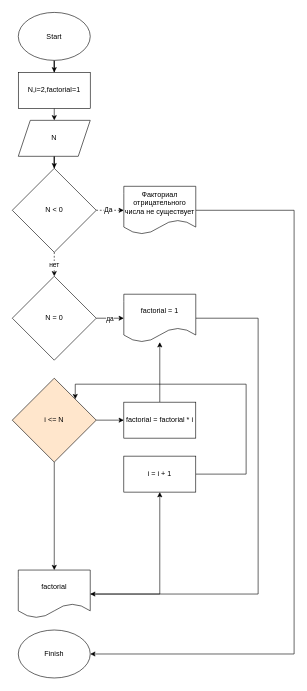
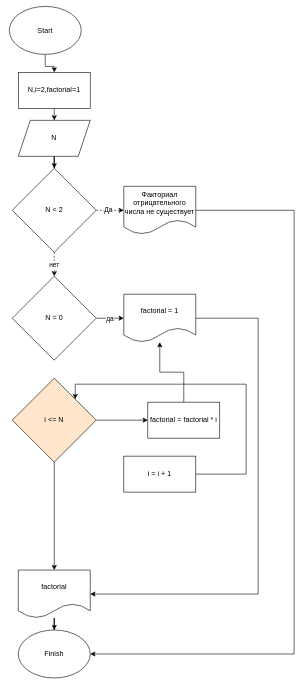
  <mxCell id="0" />
  <mxCell id="1" parent="0" />
  <mxCell id="2" value="" style="edgeStyle=orthogonalEdgeStyle;rounded=0;orthogonalLoop=1;jettySize=auto;html=1;entryX=0.5;entryY=0;entryDx=0;entryDy=0;" edge="1" parent="1" source="3" target="6"><mxGeometry relative="1" as="geometry" /></mxCell>
- <mxCell id="3" value="Start" style="ellipse;whiteSpace=wrap;html=1;" vertex="1" parent="1"><mxGeometry x="30" y="20" width="120" height="80" as="geometry" /></mxCell>
+ <mxCell id="3" value="Start" style="ellipse;whiteSpace=wrap;html=1;" vertex="1" parent="1"><mxGeometry x="15" y="10" width="120" height="80" as="geometry" /></mxCell>
  <mxCell id="4" value="Finish" style="ellipse;whiteSpace=wrap;html=1;" vertex="1" parent="1"><mxGeometry x="30" y="1050" width="120" height="80" as="geometry" /></mxCell>
  <mxCell id="5" value="" style="edgeStyle=orthogonalEdgeStyle;rounded=0;orthogonalLoop=1;jettySize=auto;html=1;" edge="1" parent="1" source="6"><mxGeometry relative="1" as="geometry"><mxPoint x="90" y="200" as="targetPoint" /></mxGeometry></mxCell>
  <mxCell id="6" value="N,i=2,factorial=1" style="rounded=0;whiteSpace=wrap;html=1;" vertex="1" parent="1"><mxGeometry x="30" y="120" width="120" height="60" as="geometry" /></mxCell>
  <mxCell id="7" style="edgeStyle=orthogonalEdgeStyle;rounded=0;orthogonalLoop=1;jettySize=auto;html=1;entryX=0.5;entryY=0;entryDx=0;entryDy=0;" edge="1" parent="1" source="8" target="15"><mxGeometry relative="1" as="geometry" /></mxCell>
  <mxCell id="8" value="N" style="shape=parallelogram;perimeter=parallelogramPerimeter;whiteSpace=wrap;html=1;fixedSize=1;" vertex="1" parent="1"><mxGeometry x="30" y="200" width="120" height="60" as="geometry" /></mxCell>
- <mxCell id="9" style="edgeStyle=orthogonalEdgeStyle;rounded=0;orthogonalLoop=1;jettySize=auto;html=1;" edge="1" parent="1" source="10" target="29"><mxGeometry relative="1" as="geometry" /></mxCell>
+ <mxCell id="9" style="edgeStyle=orthogonalEdgeStyle;rounded=0;orthogonalLoop=1;jettySize=auto;html=1;" edge="1" parent="1" source="10" target="4"><mxGeometry relative="1" as="geometry" /></mxCell>
  <mxCell id="10" value="factorial" style="shape=document;whiteSpace=wrap;html=1;boundedLbl=1;" vertex="1" parent="1"><mxGeometry x="30" y="950" width="120" height="80" as="geometry" /></mxCell>
  <mxCell id="11" style="edgeStyle=orthogonalEdgeStyle;rounded=0;orthogonalLoop=1;jettySize=auto;html=1;entryX=0;entryY=0.5;entryDx=0;entryDy=0;dashed=1;" edge="1" parent="1" source="15" target="17"><mxGeometry relative="1" as="geometry" /></mxCell>
  <mxCell id="12" value="Да" style="edgeLabel;html=1;align=center;verticalAlign=middle;resizable=0;points=[];" vertex="1" connectable="0" parent="11"><mxGeometry x="-0.172" y="2" relative="1" as="geometry"><mxPoint as="offset" /></mxGeometry></mxCell>
  <mxCell id="13" style="edgeStyle=orthogonalEdgeStyle;rounded=0;orthogonalLoop=1;jettySize=auto;html=1;dashed=1;" edge="1" parent="1" source="15" target="20"><mxGeometry relative="1" as="geometry" /></mxCell>
  <mxCell id="14" value="нет" style="edgeLabel;html=1;align=center;verticalAlign=middle;resizable=0;points=[];" vertex="1" connectable="0" parent="13"><mxGeometry y="-1" relative="1" as="geometry"><mxPoint as="offset" /></mxGeometry></mxCell>
- <mxCell id="15" value="N &amp;lt; 0" style="rhombus;whiteSpace=wrap;html=1;" vertex="1" parent="1"><mxGeometry x="20" y="280" width="140" height="140" as="geometry" /></mxCell>
+ <mxCell id="15" value="N &amp;lt; 2" style="rhombus;whiteSpace=wrap;html=1;" vertex="1" parent="1"><mxGeometry x="20" y="280" width="140" height="140" as="geometry" /></mxCell>
  <mxCell id="16" style="edgeStyle=orthogonalEdgeStyle;rounded=0;orthogonalLoop=1;jettySize=auto;html=1;" edge="1" parent="1" source="17"><mxGeometry relative="1" as="geometry"><mxPoint x="150" y="1090" as="targetPoint" /><Array as="points"><mxPoint x="490" y="350" /><mxPoint x="490" y="1090" /></Array></mxGeometry></mxCell>
  <mxCell id="17" value="Факториал отрицательного числа не существует" style="shape=document;whiteSpace=wrap;html=1;boundedLbl=1;" vertex="1" parent="1"><mxGeometry x="206" y="310" width="120" height="80" as="geometry" /></mxCell>
  <mxCell id="18" style="edgeStyle=orthogonalEdgeStyle;rounded=0;orthogonalLoop=1;jettySize=auto;html=1;entryX=0;entryY=0.5;entryDx=0;entryDy=0;" edge="1" parent="1" source="20" target="22"><mxGeometry relative="1" as="geometry" /></mxCell>
  <mxCell id="19" value="да" style="edgeLabel;html=1;align=center;verticalAlign=middle;resizable=0;points=[];" vertex="1" connectable="0" parent="18"><mxGeometry x="-0.034" relative="1" as="geometry"><mxPoint as="offset" /></mxGeometry></mxCell>
  <mxCell id="20" value="N = 0" style="rhombus;whiteSpace=wrap;html=1;" vertex="1" parent="1"><mxGeometry x="20" y="460" width="140" height="140" as="geometry" /></mxCell>
  <mxCell id="21" style="edgeStyle=orthogonalEdgeStyle;rounded=0;orthogonalLoop=1;jettySize=auto;html=1;entryX=1;entryY=0.5;entryDx=0;entryDy=0;" edge="1" parent="1" source="22" target="10"><mxGeometry relative="1" as="geometry"><Array as="points"><mxPoint x="430" y="530" /><mxPoint x="430" y="990" /></Array></mxGeometry></mxCell>
  <mxCell id="22" value="factorial = 1" style="shape=document;whiteSpace=wrap;html=1;boundedLbl=1;" vertex="1" parent="1"><mxGeometry x="206" y="490" width="120" height="80" as="geometry" /></mxCell>
  <mxCell id="23" style="edgeStyle=orthogonalEdgeStyle;rounded=0;orthogonalLoop=1;jettySize=auto;html=1;entryX=0;entryY=0.5;entryDx=0;entryDy=0;" edge="1" parent="1" source="25" target="27"><mxGeometry relative="1" as="geometry" /></mxCell>
  <mxCell id="24" style="edgeStyle=orthogonalEdgeStyle;rounded=0;orthogonalLoop=1;jettySize=auto;html=1;entryX=0.5;entryY=0;entryDx=0;entryDy=0;" edge="1" parent="1" source="25" target="10"><mxGeometry relative="1" as="geometry" /></mxCell>
  <mxCell id="25" value="i &amp;lt;= N" style="rhombus;whiteSpace=wrap;html=1;fillColor=#ffe6cc;" vertex="1" parent="1"><mxGeometry x="20" y="630" width="140" height="140" as="geometry" /></mxCell>
  <mxCell id="26" style="edgeStyle=orthogonalEdgeStyle;rounded=0;orthogonalLoop=1;jettySize=auto;html=1;" edge="1" parent="1" source="27" target="22"><mxGeometry relative="1" as="geometry" /></mxCell>
- <mxCell id="27" value="factorial = factorial * i" style="rounded=0;whiteSpace=wrap;html=1;" vertex="1" parent="1"><mxGeometry x="206" y="670" width="120" height="60" as="geometry" /></mxCell>
+ <mxCell id="27" value="factorial = factorial * i" style="rounded=0;whiteSpace=wrap;html=1;" vertex="1" parent="1"><mxGeometry x="246" y="670" width="120" height="60" as="geometry" /></mxCell>
  <mxCell id="28" style="edgeStyle=orthogonalEdgeStyle;rounded=0;orthogonalLoop=1;jettySize=auto;html=1;entryX=1;entryY=0;entryDx=0;entryDy=0;" edge="1" parent="1" source="29" target="25"><mxGeometry relative="1" as="geometry"><Array as="points"><mxPoint x="410" y="790" /><mxPoint x="410" y="640" /><mxPoint x="125" y="640" /></Array></mxGeometry></mxCell>
  <mxCell id="29" value="i = i + 1" style="rounded=0;whiteSpace=wrap;html=1;" vertex="1" parent="1"><mxGeometry x="206" y="760" width="120" height="60" as="geometry" /></mxCell>
